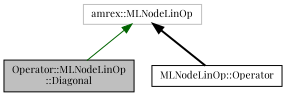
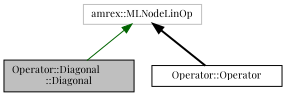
  digraph {
    fontname="Playfair Display"
    node [color=black fillcolor=white fontname="Playfair Display" fontsize=10 shape=record style=filled]
    edge [dir=back fontname="Playfair Display" fontsize=10 labelfontname=Helvetica labelfontsize=10]
-   n1 [fillcolor=grey75 fontcolor=black height=0.2 label="Operator::MLNodeLinOp\l::Diagonal" width=0.4]
-   n2 [height=0.2 label="MLNodeLinOp::Operator" width=0.4]
+   n1 [fillcolor=grey75 fontcolor=black height=0.2 label="Operator::Diagonal\l::Diagonal" width=0.4]
+   n2 [height=0.2 label="Operator::Operator" width=0.4]
    n3 [color=grey75 height=0.2 label="amrex::MLNodeLinOp" width=0.4]
    n3 -> n1 [color=darkgreen style=solid]
    n3 -> n2 [color=black style=bold]
  }
